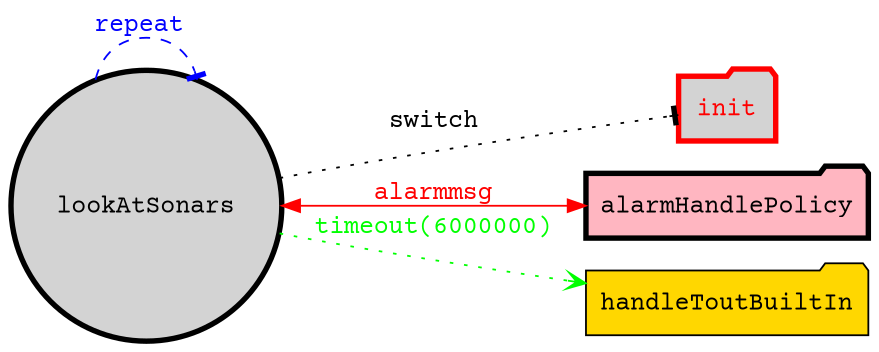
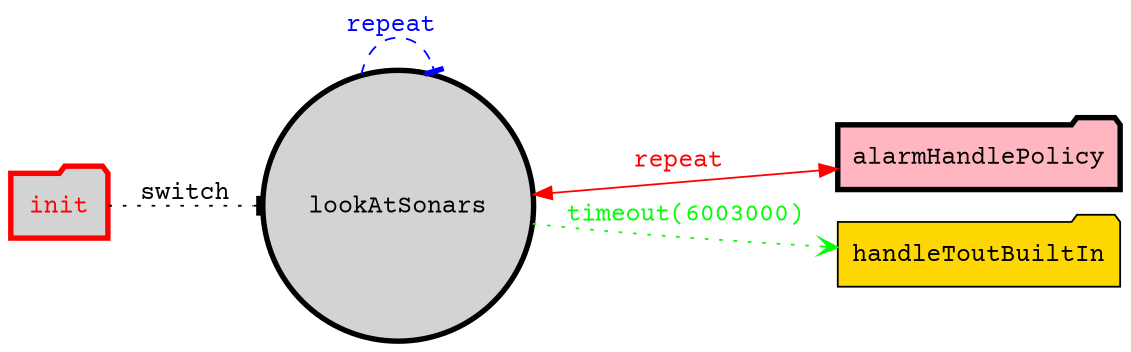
  digraph {
    fontname="Courier Prime"
    rankdir=LR
    node [color=black fillcolor=lightgrey fontcolor=black fontname="Courier Prime" penwidth=3 shape=folder style=filled]
    edge [arrowhead=tee fontname="Courier Prime" style=dotted]
    init [color=red fontcolor=red]
    lookAtSonars [shape=circle]
    alarmHandlePolicy [fillcolor=lightpink]
    handleToutBuiltIn [fillcolor=gold color="" fontcolor="" penwidth=""]
-   lookAtSonars -> init [color=black fontcolor=black label=switch]
+   init -> lookAtSonars [color=black fontcolor=black label=switch]
    lookAtSonars -> lookAtSonars [color=blue fontcolor=blue label="repeat " style=dashed]
-   lookAtSonars -> alarmHandlePolicy [color=red dir=both fontcolor=red label=alarmmsg style=solid arrowhead=""]
-   lookAtSonars -> handleToutBuiltIn [arrowhead=vee color=green fontcolor=green label="timeout(6000000)"]
+   lookAtSonars -> alarmHandlePolicy [color=red dir=both fontcolor=red label="repeat " style=solid arrowhead=""]
+   lookAtSonars -> handleToutBuiltIn [arrowhead=vee color=green fontcolor=green label="timeout(6003000)"]
  }
